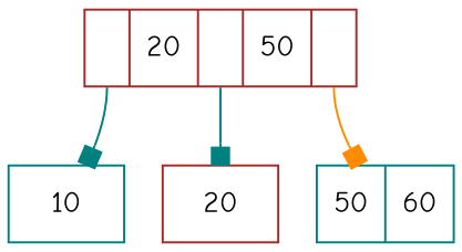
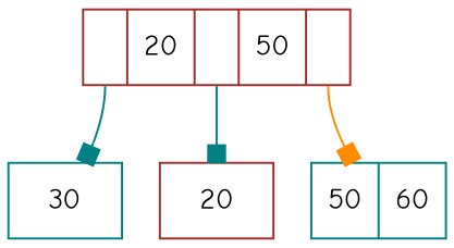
  digraph {
    fontname="Comic Neue"
    node [shape=record color=brown fontname="Comic Neue"]
    edge [color=teal arrowhead=box fontname="Comic Neue"]
    n1 [label="<pn1>|20|<pn8>|50|<pn2>"]
-   n2 [label=10 color=teal]
+   n2 [label=30 color=teal]
    n3 [label=20]
    n4 [label="50|60" color=teal]
    n1 -> n2 [tailport=pn1]
    n1 -> n3 [tailport=pn8]
    n1 -> n4 [tailport=pn2 color=darkorange]
  }
